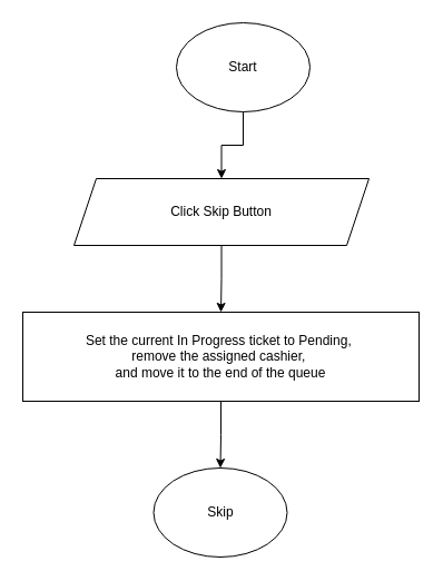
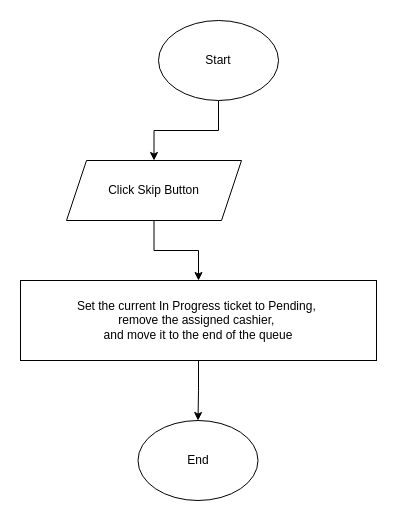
  <mxCell id="0" />
  <mxCell id="1" parent="0" />
  <mxCell id="2" style="edgeStyle=orthogonalEdgeStyle;rounded=0;orthogonalLoop=1;jettySize=auto;html=1;entryX=0.5;entryY=0;entryDx=0;entryDy=0;" edge="1" parent="1" source="3" target="5"><mxGeometry relative="1" as="geometry" /></mxCell>
  <mxCell id="3" value="Start" style="ellipse;whiteSpace=wrap;html=1;" vertex="1" parent="1"><mxGeometry x="158" y="20" width="120" height="80" as="geometry" /></mxCell>
  <mxCell id="4" style="edgeStyle=orthogonalEdgeStyle;rounded=0;orthogonalLoop=1;jettySize=auto;html=1;entryX=0.5;entryY=0;entryDx=0;entryDy=0;" edge="1" parent="1" source="5" target="7"><mxGeometry relative="1" as="geometry" /></mxCell>
- <mxCell id="5" value="Click Skip Button" style="shape=parallelogram;perimeter=parallelogramPerimeter;whiteSpace=wrap;html=1;fixedSize=1;" vertex="1" parent="1"><mxGeometry x="66" y="160" width="265" height="60" as="geometry" /></mxCell>
+ <mxCell id="5" value="Click Skip Button" style="shape=parallelogram;perimeter=parallelogramPerimeter;whiteSpace=wrap;html=1;fixedSize=1;" vertex="1" parent="1"><mxGeometry x="66" y="160" width="175" height="60" as="geometry" /></mxCell>
  <mxCell id="6" style="edgeStyle=orthogonalEdgeStyle;rounded=0;orthogonalLoop=1;jettySize=auto;html=1;entryX=0.5;entryY=0;entryDx=0;entryDy=0;" edge="1" parent="1" source="7" target="8"><mxGeometry relative="1" as="geometry" /></mxCell>
  <mxCell id="7" value="Set the current In Progress ticket to Pending,&amp;nbsp;&lt;div&gt;remove the assigned cashier,&amp;nbsp;&lt;div&gt;and move it to the end of the queue&lt;/div&gt;&lt;/div&gt;" style="rounded=0;whiteSpace=wrap;html=1;" vertex="1" parent="1"><mxGeometry x="20" y="280" width="356" height="80" as="geometry" /></mxCell>
- <mxCell id="8" value="Skip" style="ellipse;whiteSpace=wrap;html=1;" vertex="1" parent="1"><mxGeometry x="137.5" y="420" width="120" height="80" as="geometry" /></mxCell>
+ <mxCell id="8" value="End" style="ellipse;whiteSpace=wrap;html=1;" vertex="1" parent="1"><mxGeometry x="137.5" y="420" width="120" height="80" as="geometry" /></mxCell>
